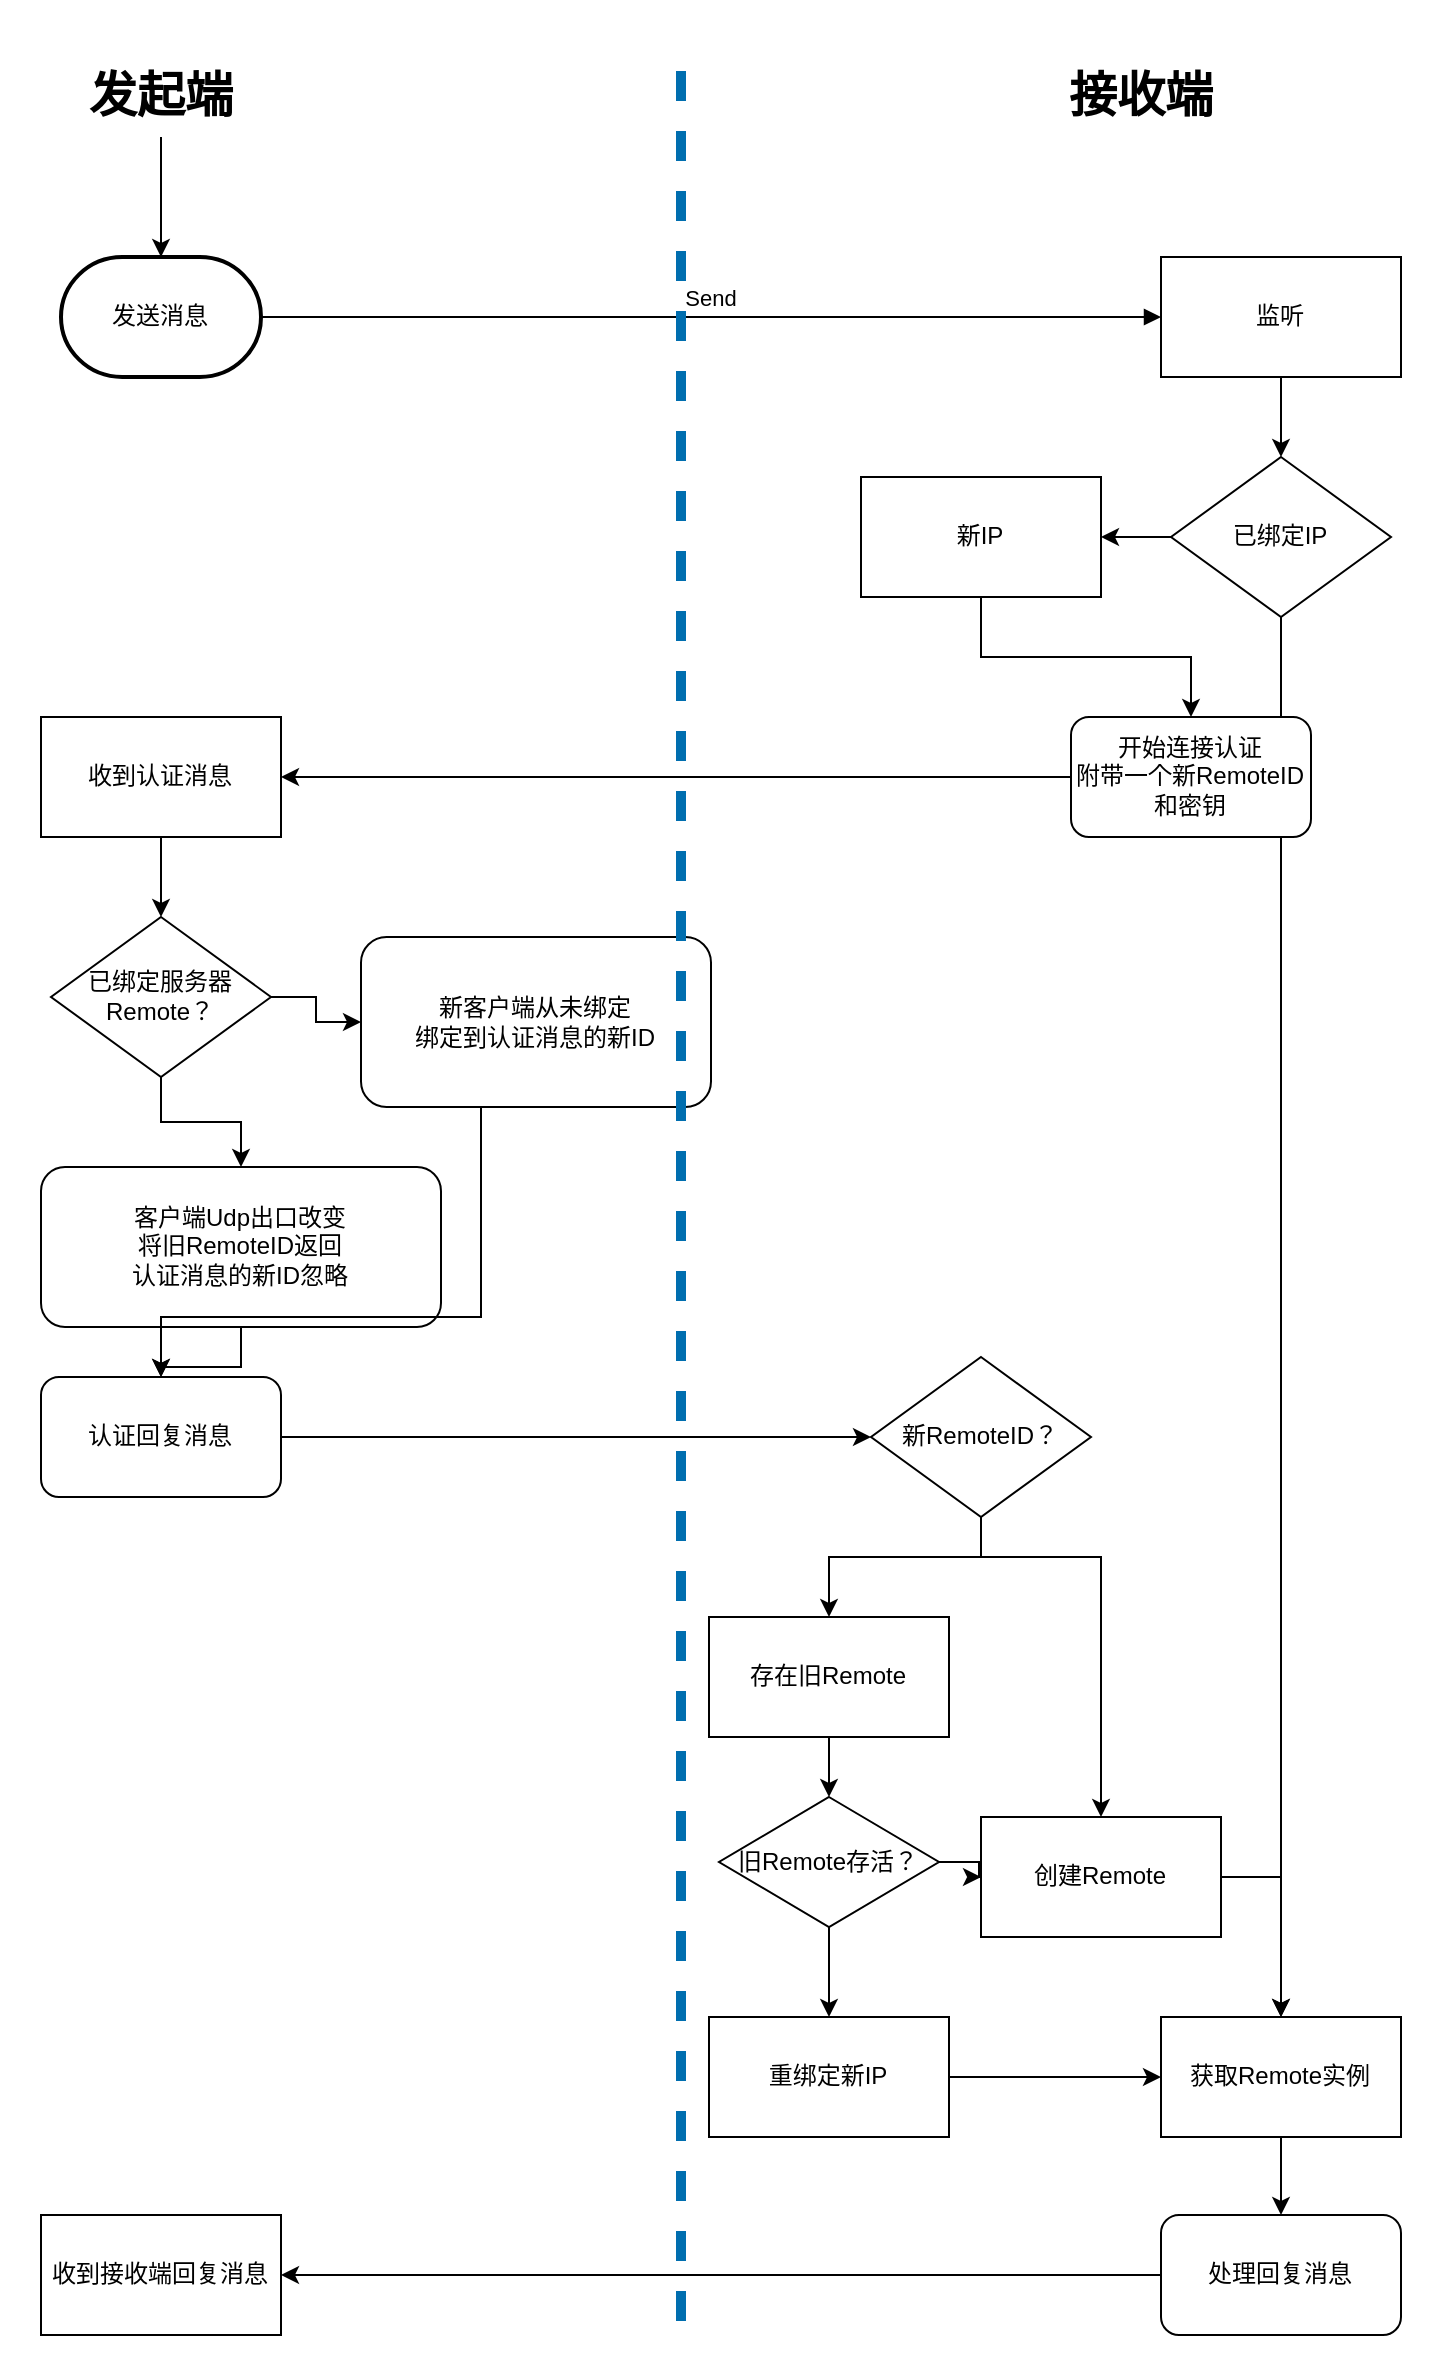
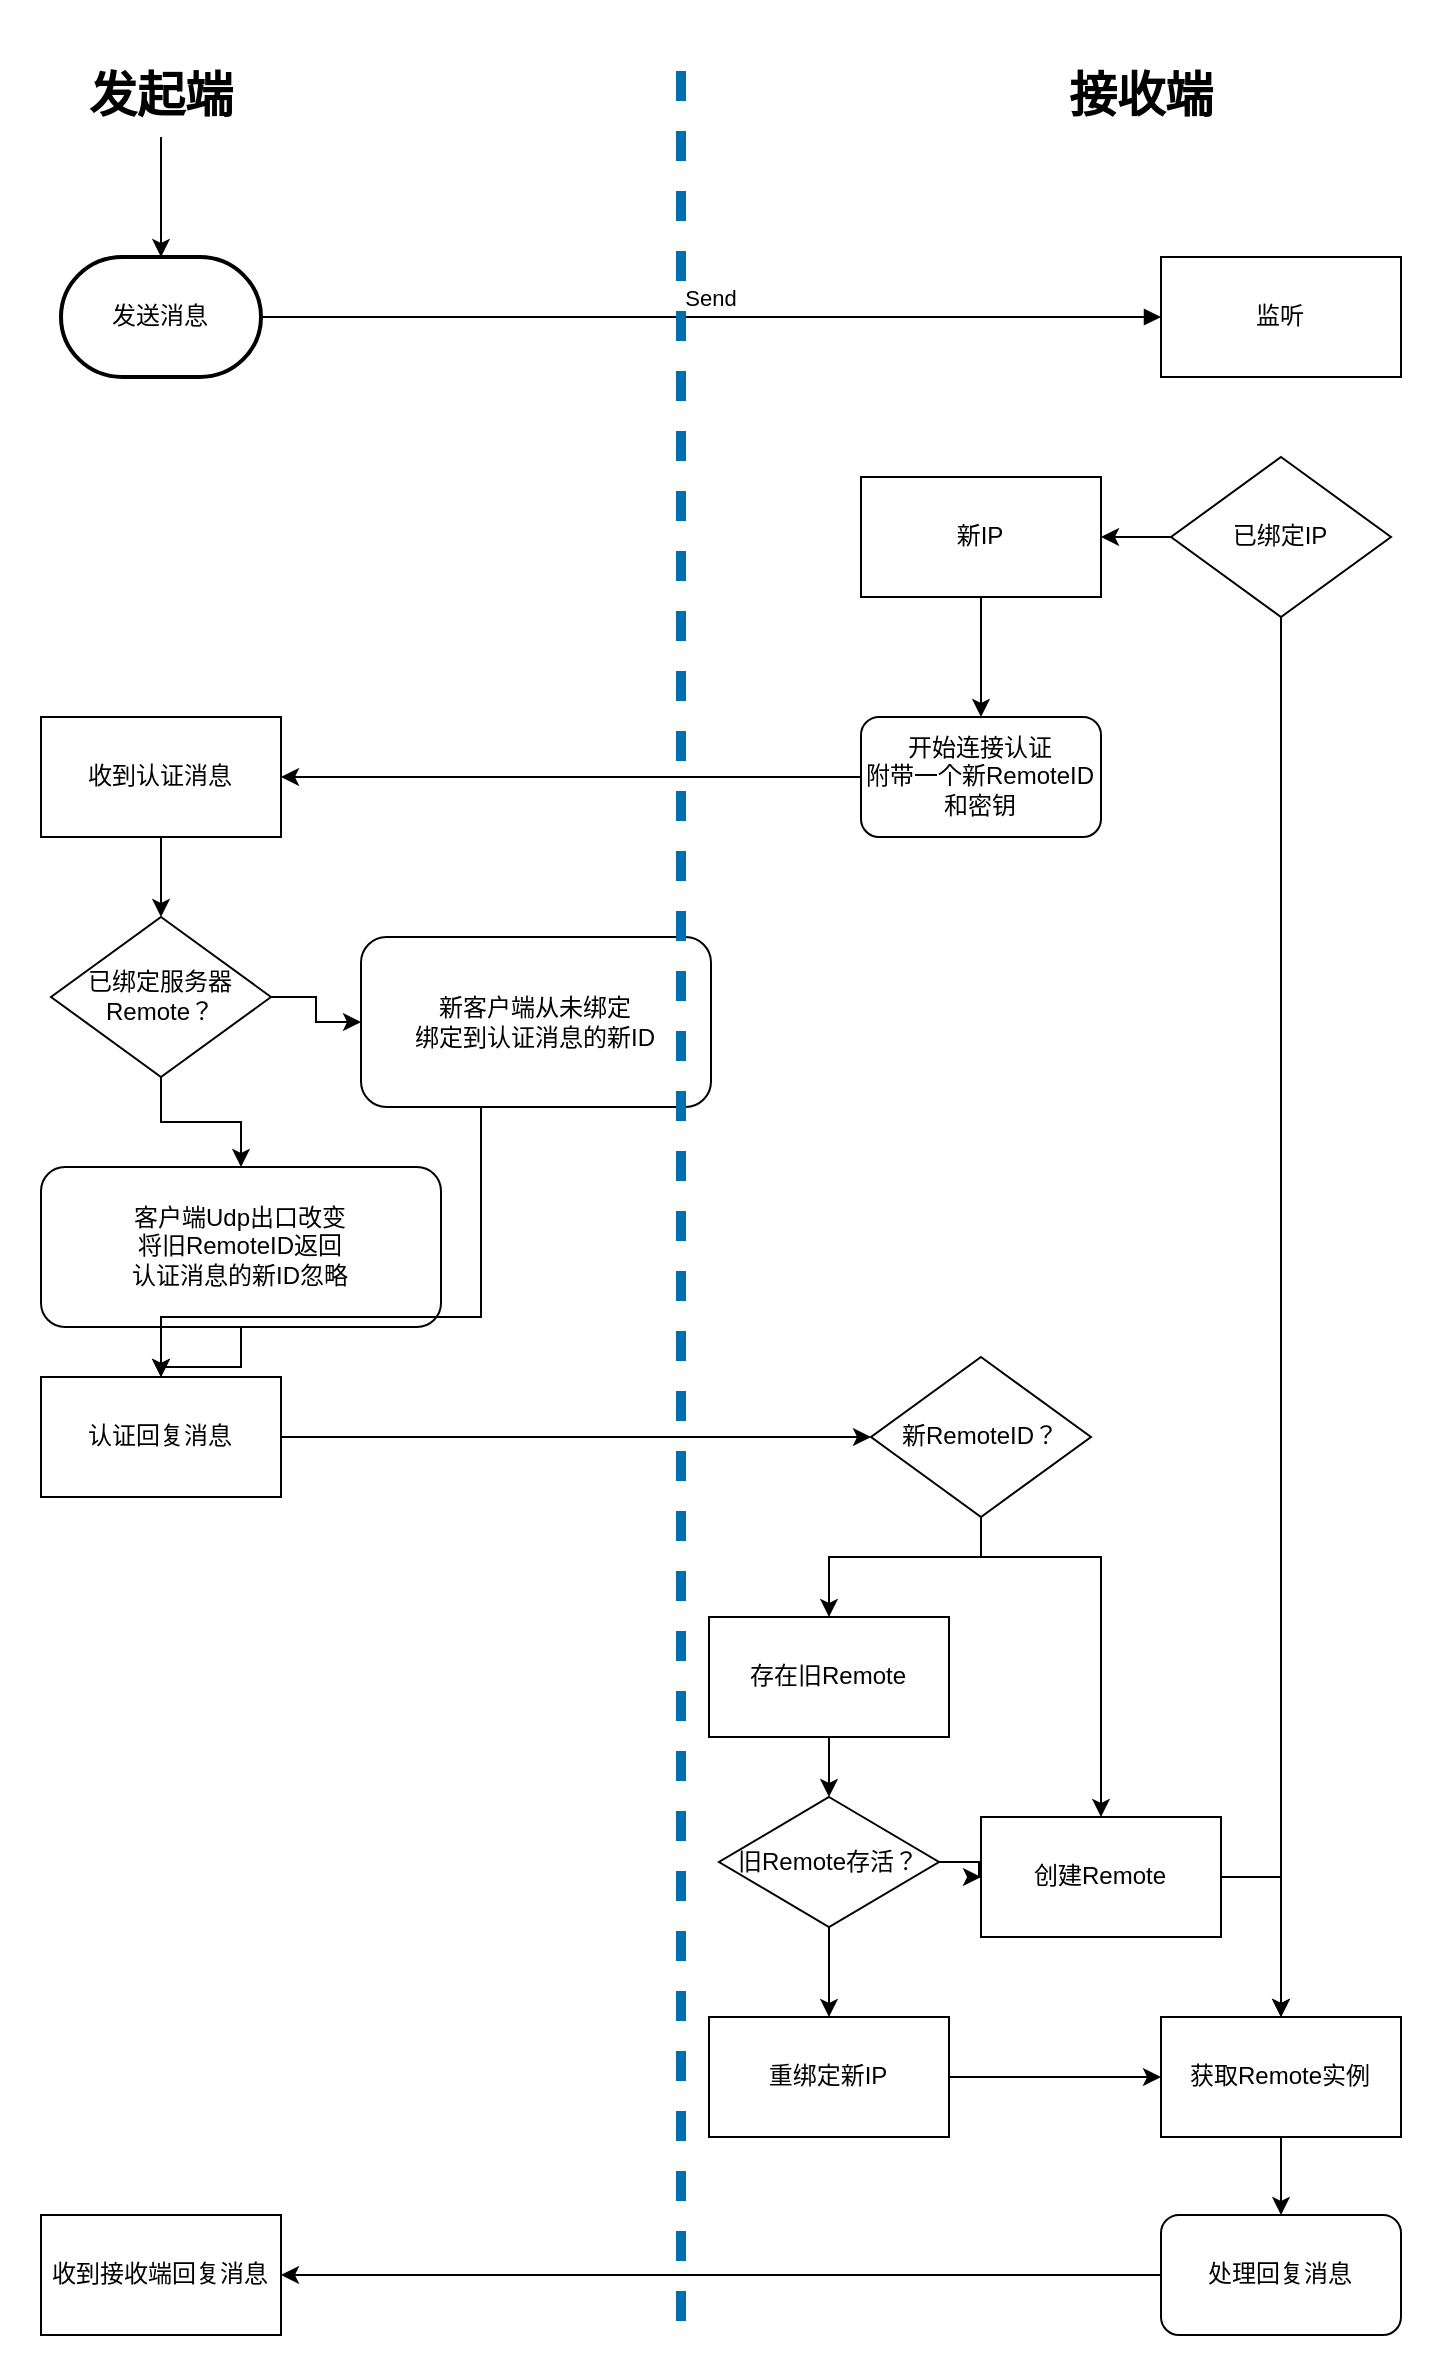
  <mxCell id="0" />
  <mxCell id="1" parent="0" />
  <mxCell id="2" value="发送消息" style="strokeWidth=2;html=1;shape=mxgraph.flowchart.terminator;whiteSpace=wrap;" vertex="1" parent="1"><mxGeometry x="30" y="128" width="100" height="60" as="geometry" /></mxCell>
  <mxCell id="3" value="Send" style="html=1;verticalAlign=bottom;endArrow=block;entryX=0;entryY=0.5;entryDx=0;entryDy=0;" edge="1" parent="1" source="2" target="11"><mxGeometry width="80" relative="1" as="geometry"><mxPoint x="130" y="158" as="sourcePoint" /><mxPoint x="280" y="158" as="targetPoint" /></mxGeometry></mxCell>
  <mxCell id="4" style="edgeStyle=orthogonalEdgeStyle;rounded=0;orthogonalLoop=1;jettySize=auto;html=1;entryX=0.5;entryY=0;entryDx=0;entryDy=0;entryPerimeter=0;" edge="1" parent="1" source="5" target="2"><mxGeometry relative="1" as="geometry" /></mxCell>
  <mxCell id="5" value="发起端" style="text;strokeColor=none;fillColor=none;html=1;fontSize=24;fontStyle=1;verticalAlign=middle;align=center;" vertex="1" parent="1"><mxGeometry x="30" y="28" width="100" height="40" as="geometry" /></mxCell>
  <mxCell id="6" value="接收端" style="text;strokeColor=none;fillColor=none;html=1;fontSize=24;fontStyle=1;verticalAlign=middle;align=center;" vertex="1" parent="1"><mxGeometry x="520" y="28" width="100" height="40" as="geometry" /></mxCell>
  <mxCell id="7" style="edgeStyle=orthogonalEdgeStyle;rounded=0;orthogonalLoop=1;jettySize=auto;html=1;" edge="1" parent="1" source="9" target="13"><mxGeometry relative="1" as="geometry" /></mxCell>
  <mxCell id="8" style="edgeStyle=orthogonalEdgeStyle;rounded=0;orthogonalLoop=1;jettySize=auto;html=1;entryX=1;entryY=0.5;entryDx=0;entryDy=0;" edge="1" parent="1" source="9" target="15"><mxGeometry relative="1" as="geometry" /></mxCell>
  <mxCell id="9" value="已绑定IP" style="rhombus;whiteSpace=wrap;html=1;" vertex="1" parent="1"><mxGeometry x="585" y="228" width="110" height="80" as="geometry" /></mxCell>
- <mxCell id="10" style="edgeStyle=orthogonalEdgeStyle;rounded=0;orthogonalLoop=1;jettySize=auto;html=1;entryX=0.5;entryY=0;entryDx=0;entryDy=0;" edge="1" parent="1" source="11" target="9"><mxGeometry relative="1" as="geometry" /></mxCell>
  <mxCell id="11" value="监听" style="rounded=0;whiteSpace=wrap;html=1;" vertex="1" parent="1"><mxGeometry x="580" y="128" width="120" height="60" as="geometry" /></mxCell>
  <mxCell id="12" style="edgeStyle=orthogonalEdgeStyle;rounded=0;orthogonalLoop=1;jettySize=auto;html=1;strokeWidth=1;" edge="1" parent="1" source="13" target="36"><mxGeometry relative="1" as="geometry" /></mxCell>
  <mxCell id="13" value="获取Remote实例" style="rounded=0;whiteSpace=wrap;html=1;" vertex="1" parent="1"><mxGeometry x="580" y="1008" width="120" height="60" as="geometry" /></mxCell>
  <mxCell id="14" style="edgeStyle=orthogonalEdgeStyle;rounded=0;orthogonalLoop=1;jettySize=auto;html=1;" edge="1" parent="1" source="15" target="17"><mxGeometry relative="1" as="geometry" /></mxCell>
  <mxCell id="15" value="新IP" style="rounded=0;whiteSpace=wrap;html=1;" vertex="1" parent="1"><mxGeometry x="430" y="238" width="120" height="60" as="geometry" /></mxCell>
  <mxCell id="16" style="edgeStyle=orthogonalEdgeStyle;rounded=0;orthogonalLoop=1;jettySize=auto;html=1;entryX=1;entryY=0.5;entryDx=0;entryDy=0;" edge="1" parent="1" source="17" target="19"><mxGeometry relative="1" as="geometry" /></mxCell>
- <mxCell id="17" value="开始连接认证&lt;br&gt;附带一个新RemoteID&lt;br&gt;和密钥" style="rounded=1;whiteSpace=wrap;html=1;" vertex="1" parent="1"><mxGeometry x="535" y="358" width="120" height="60" as="geometry" /></mxCell>
+ <mxCell id="17" value="开始连接认证&lt;br&gt;附带一个新RemoteID&lt;br&gt;和密钥" style="rounded=1;whiteSpace=wrap;html=1;" vertex="1" parent="1"><mxGeometry x="430" y="358" width="120" height="60" as="geometry" /></mxCell>
  <mxCell id="18" style="edgeStyle=orthogonalEdgeStyle;rounded=0;orthogonalLoop=1;jettySize=auto;html=1;entryX=0.5;entryY=0;entryDx=0;entryDy=0;" edge="1" parent="1" source="19" target="22"><mxGeometry relative="1" as="geometry" /></mxCell>
  <mxCell id="19" value="收到认证消息" style="rounded=0;whiteSpace=wrap;html=1;" vertex="1" parent="1"><mxGeometry x="20" y="358" width="120" height="60" as="geometry" /></mxCell>
  <mxCell id="20" style="edgeStyle=orthogonalEdgeStyle;rounded=0;orthogonalLoop=1;jettySize=auto;html=1;entryX=0.5;entryY=0;entryDx=0;entryDy=0;" edge="1" parent="1" source="22" target="24"><mxGeometry relative="1" as="geometry" /></mxCell>
  <mxCell id="21" style="edgeStyle=orthogonalEdgeStyle;rounded=0;orthogonalLoop=1;jettySize=auto;html=1;entryX=0;entryY=0.5;entryDx=0;entryDy=0;" edge="1" parent="1" source="22" target="26"><mxGeometry relative="1" as="geometry" /></mxCell>
  <mxCell id="22" value="已绑定服务器Remote？" style="rhombus;whiteSpace=wrap;html=1;" vertex="1" parent="1"><mxGeometry x="25" y="458" width="110" height="80" as="geometry" /></mxCell>
  <mxCell id="23" style="edgeStyle=orthogonalEdgeStyle;rounded=0;orthogonalLoop=1;jettySize=auto;html=1;" edge="1" parent="1" source="24" target="28"><mxGeometry relative="1" as="geometry" /></mxCell>
  <mxCell id="24" value="客户端Udp出口改变&lt;br&gt;将旧RemoteID返回&lt;br&gt;认证消息的新ID忽略" style="rounded=1;whiteSpace=wrap;html=1;" vertex="1" parent="1"><mxGeometry x="20" y="583" width="200" height="80" as="geometry" /></mxCell>
  <mxCell id="25" style="edgeStyle=orthogonalEdgeStyle;rounded=0;orthogonalLoop=1;jettySize=auto;html=1;entryX=0.5;entryY=0;entryDx=0;entryDy=0;" edge="1" parent="1" source="26" target="28"><mxGeometry relative="1" as="geometry"><Array as="points"><mxPoint x="240" y="658" /><mxPoint x="80" y="658" /></Array></mxGeometry></mxCell>
  <mxCell id="26" value="新客户端从未绑定&lt;br&gt;绑定到认证消息的新ID" style="rounded=1;whiteSpace=wrap;html=1;" vertex="1" parent="1"><mxGeometry x="180" y="468" width="175" height="85" as="geometry" /></mxCell>
  <mxCell id="27" style="edgeStyle=orthogonalEdgeStyle;rounded=0;orthogonalLoop=1;jettySize=auto;html=1;entryX=0;entryY=0.5;entryDx=0;entryDy=0;" edge="1" parent="1" source="28" target="32"><mxGeometry relative="1" as="geometry" /></mxCell>
- <mxCell id="28" value="认证回复消息" style="rounded=1;whiteSpace=wrap;html=1;" vertex="1" parent="1"><mxGeometry x="20" y="688" width="120" height="60" as="geometry" /></mxCell>
+ <mxCell id="28" value="认证回复消息" style="whiteSpace=wrap;html=1;rounded=0;" vertex="1" parent="1"><mxGeometry x="20" y="688" width="120" height="60" as="geometry" /></mxCell>
  <mxCell id="29" value="" style="endArrow=none;dashed=1;html=1;fillColor=#1ba1e2;strokeColor=#006EAF;strokeWidth=5;" edge="1" parent="1"><mxGeometry width="50" height="50" relative="1" as="geometry"><mxPoint x="340" y="1160" as="sourcePoint" /><mxPoint x="340" y="20" as="targetPoint" /></mxGeometry></mxCell>
  <mxCell id="30" style="edgeStyle=orthogonalEdgeStyle;rounded=0;orthogonalLoop=1;jettySize=auto;html=1;entryX=0.5;entryY=0;entryDx=0;entryDy=0;strokeWidth=1;" edge="1" parent="1" source="32" target="34"><mxGeometry relative="1" as="geometry"><Array as="points"><mxPoint x="490" y="778" /><mxPoint x="550" y="778" /></Array></mxGeometry></mxCell>
  <mxCell id="31" style="edgeStyle=orthogonalEdgeStyle;rounded=0;orthogonalLoop=1;jettySize=auto;html=1;entryX=0.5;entryY=0;entryDx=0;entryDy=0;strokeWidth=1;" edge="1" parent="1" source="32" target="39"><mxGeometry relative="1" as="geometry"><Array as="points"><mxPoint x="490" y="778" /><mxPoint x="414" y="778" /></Array></mxGeometry></mxCell>
  <mxCell id="32" value="新RemoteID？" style="rhombus;whiteSpace=wrap;html=1;" vertex="1" parent="1"><mxGeometry x="435" y="678" width="110" height="80" as="geometry" /></mxCell>
  <mxCell id="33" style="edgeStyle=orthogonalEdgeStyle;rounded=0;orthogonalLoop=1;jettySize=auto;html=1;entryX=0.5;entryY=0;entryDx=0;entryDy=0;strokeWidth=1;" edge="1" parent="1" source="34" target="13"><mxGeometry relative="1" as="geometry"><Array as="points"><mxPoint x="640" y="938" /></Array></mxGeometry></mxCell>
  <mxCell id="34" value="创建Remote" style="rounded=0;whiteSpace=wrap;html=1;" vertex="1" parent="1"><mxGeometry x="490" y="908" width="120" height="60" as="geometry" /></mxCell>
  <mxCell id="35" style="edgeStyle=orthogonalEdgeStyle;rounded=0;orthogonalLoop=1;jettySize=auto;html=1;strokeWidth=1;" edge="1" parent="1" source="36" target="37"><mxGeometry relative="1" as="geometry" /></mxCell>
  <mxCell id="36" value="处理回复消息" style="rounded=1;whiteSpace=wrap;html=1;" vertex="1" parent="1"><mxGeometry x="580" y="1107" width="120" height="60" as="geometry" /></mxCell>
  <mxCell id="37" value="收到接收端回复消息" style="rounded=0;whiteSpace=wrap;html=1;" vertex="1" parent="1"><mxGeometry x="20" y="1107" width="120" height="60" as="geometry" /></mxCell>
  <mxCell id="38" style="edgeStyle=orthogonalEdgeStyle;rounded=0;orthogonalLoop=1;jettySize=auto;html=1;entryX=0.5;entryY=0;entryDx=0;entryDy=0;strokeWidth=1;" edge="1" parent="1" source="39" target="42"><mxGeometry relative="1" as="geometry" /></mxCell>
  <mxCell id="39" value="存在旧Remote" style="rounded=0;whiteSpace=wrap;html=1;" vertex="1" parent="1"><mxGeometry x="354" y="808" width="120" height="60" as="geometry" /></mxCell>
  <mxCell id="40" style="edgeStyle=orthogonalEdgeStyle;rounded=0;orthogonalLoop=1;jettySize=auto;html=1;entryX=0;entryY=0.5;entryDx=0;entryDy=0;strokeWidth=1;" edge="1" parent="1" source="42" target="34"><mxGeometry relative="1" as="geometry" /></mxCell>
  <mxCell id="41" style="edgeStyle=orthogonalEdgeStyle;rounded=0;orthogonalLoop=1;jettySize=auto;html=1;entryX=0.5;entryY=0;entryDx=0;entryDy=0;strokeWidth=1;" edge="1" parent="1" source="42" target="44"><mxGeometry relative="1" as="geometry" /></mxCell>
  <mxCell id="42" value="旧Remote存活？" style="rhombus;whiteSpace=wrap;html=1;" vertex="1" parent="1"><mxGeometry x="359" y="898" width="110" height="65" as="geometry" /></mxCell>
  <mxCell id="43" style="edgeStyle=orthogonalEdgeStyle;rounded=0;orthogonalLoop=1;jettySize=auto;html=1;entryX=0;entryY=0.5;entryDx=0;entryDy=0;strokeWidth=1;" edge="1" parent="1" source="44" target="13"><mxGeometry relative="1" as="geometry" /></mxCell>
  <mxCell id="44" value="重绑定新IP" style="rounded=0;whiteSpace=wrap;html=1;" vertex="1" parent="1"><mxGeometry x="354" y="1008" width="120" height="60" as="geometry" /></mxCell>
